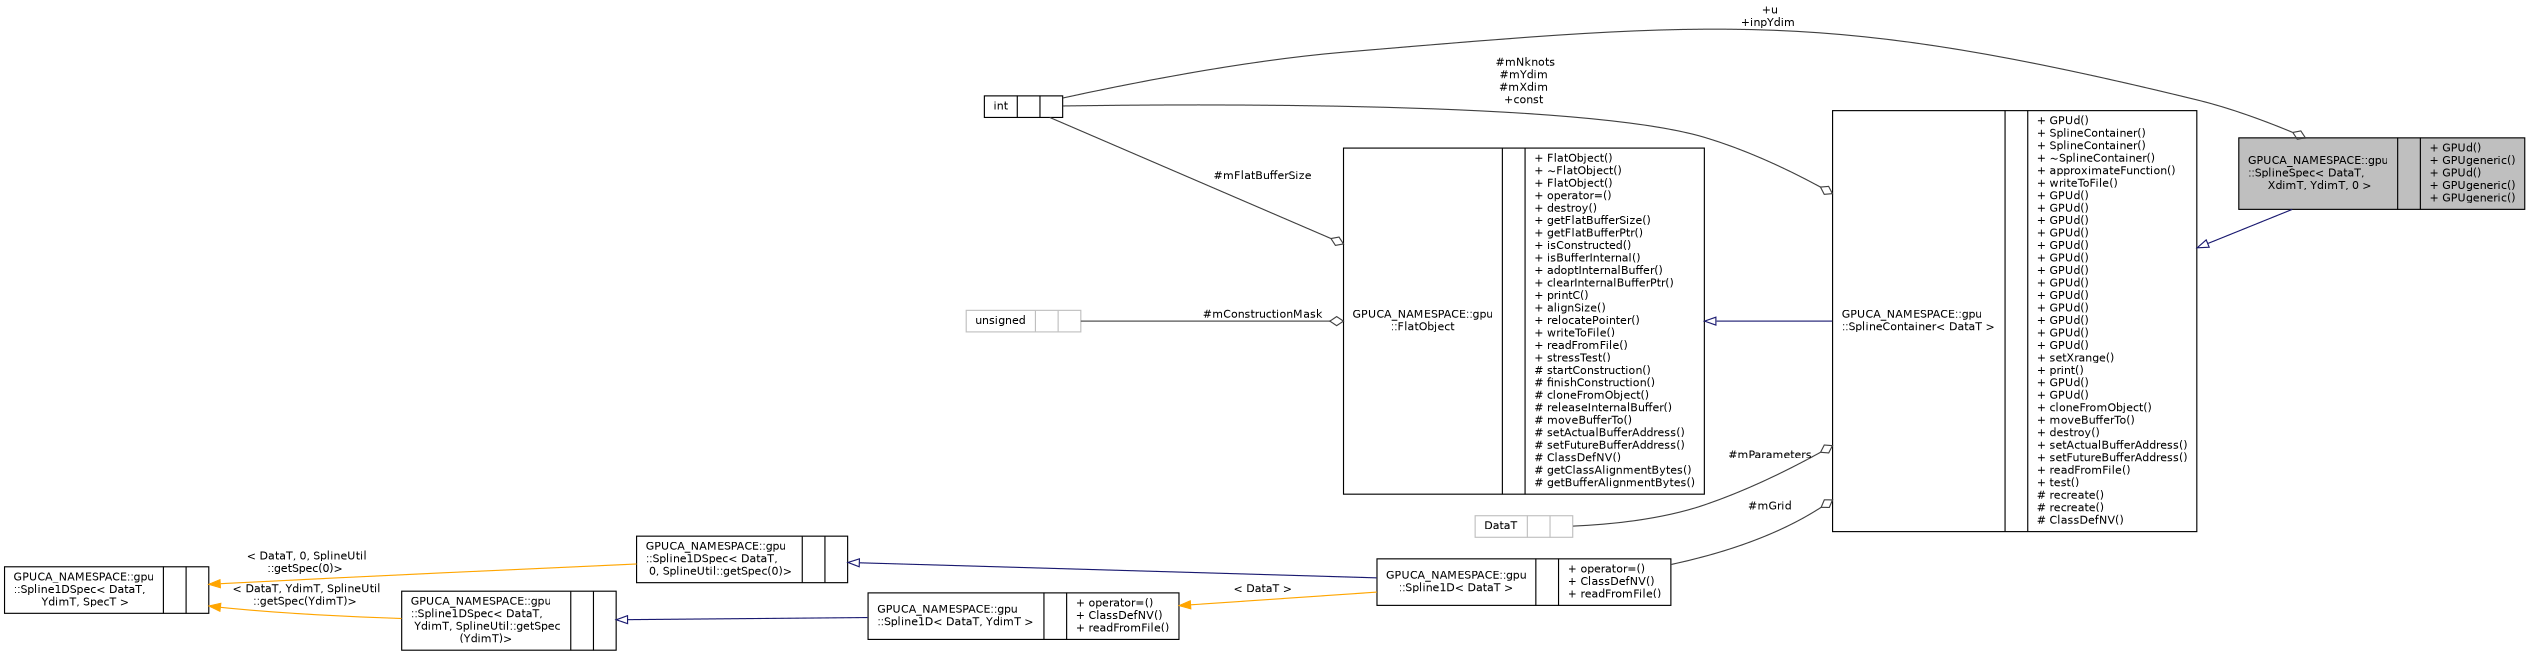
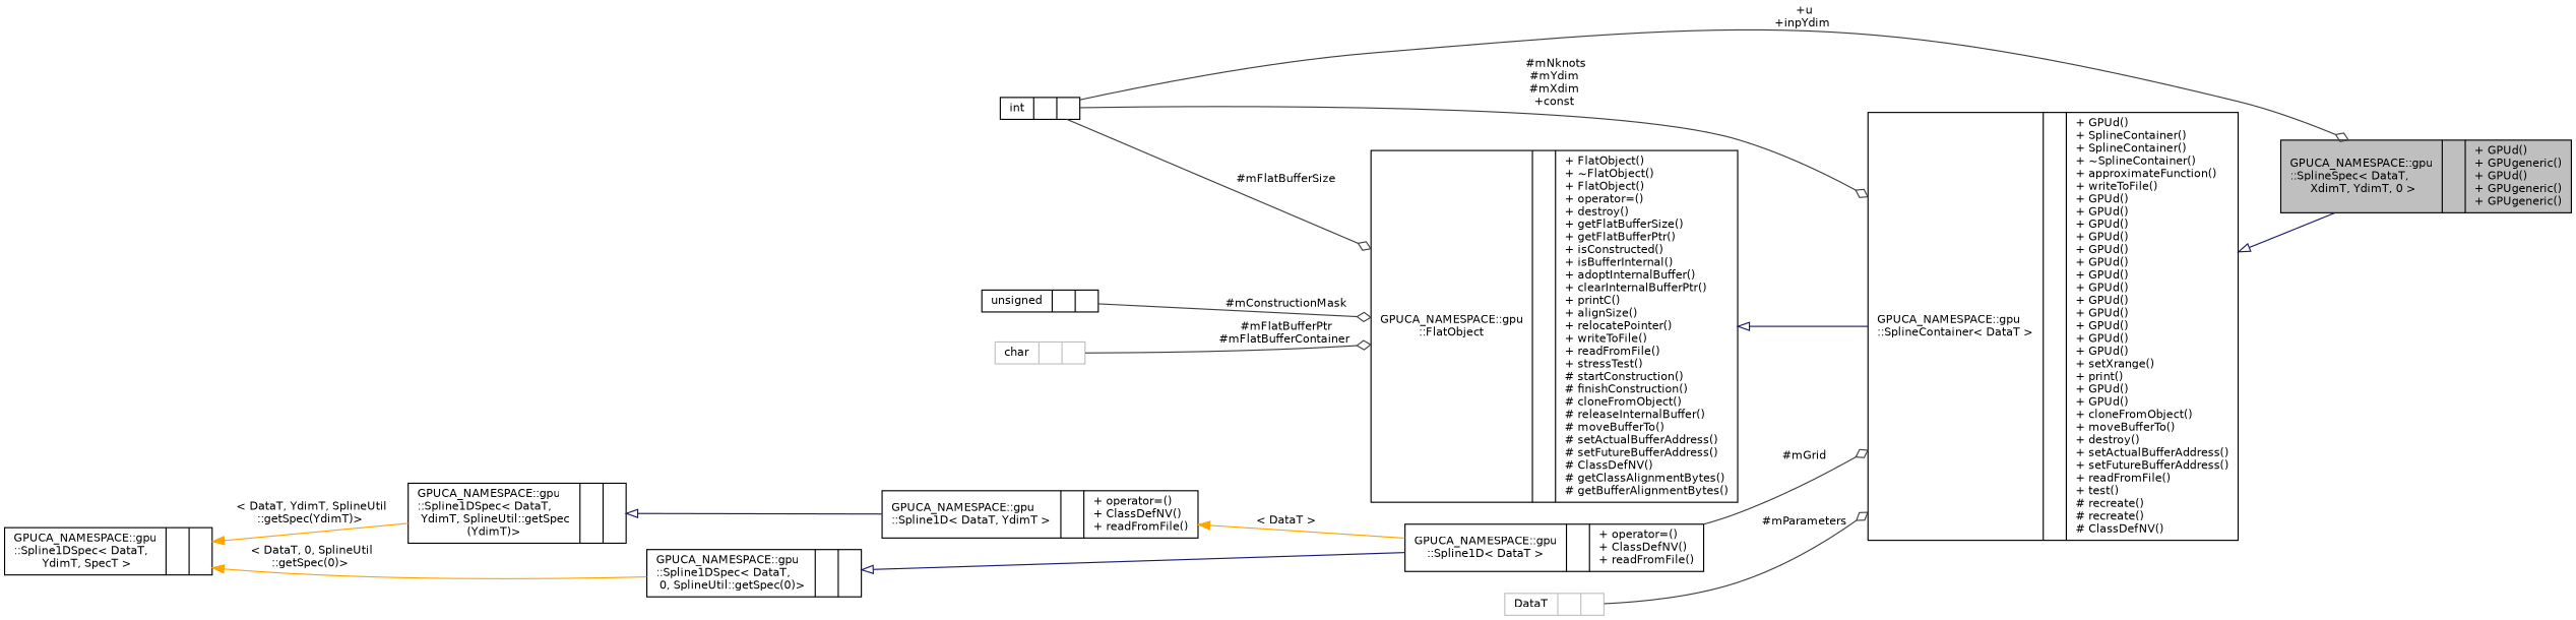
  digraph {
    rankdir=LR
    node [color=black fontname=Helvetica fontsize=10 shape=record]
    edge [color=grey25 fontname=Helvetica fontsize=10 labelfontname=Helvetica labelfontsize=10 style=solid]
    n1 [fillcolor=grey75 fontcolor=black height=0.2 label="{GPUCA_NAMESPACE::gpu\l::SplineSpec\< DataT,\l XdimT, YdimT, 0 \>\n||+ GPUd()\l+ GPUgeneric()\l+ GPUd()\l+ GPUgeneric()\l+ GPUgeneric()\l}" style=filled width=0.4]
    n2 [height=0.2 label="{GPUCA_NAMESPACE::gpu\l::SplineContainer\< DataT \>\n||+ GPUd()\l+ SplineContainer()\l+ SplineContainer()\l+ ~SplineContainer()\l+ approximateFunction()\l+ writeToFile()\l+ GPUd()\l+ GPUd()\l+ GPUd()\l+ GPUd()\l+ GPUd()\l+ GPUd()\l+ GPUd()\l+ GPUd()\l+ GPUd()\l+ GPUd()\l+ GPUd()\l+ GPUd()\l+ GPUd()\l+ setXrange()\l+ print()\l+ GPUd()\l+ GPUd()\l+ cloneFromObject()\l+ moveBufferTo()\l+ destroy()\l+ setActualBufferAddress()\l+ setFutureBufferAddress()\l+ readFromFile()\l+ test()\l# recreate()\l# recreate()\l# ClassDefNV()\l}" width=0.4]
    n3 [height=0.2 label="{GPUCA_NAMESPACE::gpu\l::FlatObject\n||+ FlatObject()\l+ ~FlatObject()\l+ FlatObject()\l+ operator=()\l+ destroy()\l+ getFlatBufferSize()\l+ getFlatBufferPtr()\l+ isConstructed()\l+ isBufferInternal()\l+ adoptInternalBuffer()\l+ clearInternalBufferPtr()\l+ printC()\l+ alignSize()\l+ relocatePointer()\l+ writeToFile()\l+ readFromFile()\l+ stressTest()\l# startConstruction()\l# finishConstruction()\l# cloneFromObject()\l# releaseInternalBuffer()\l# moveBufferTo()\l# setActualBufferAddress()\l# setFutureBufferAddress()\l# ClassDefNV()\l# getClassAlignmentBytes()\l# getBufferAlignmentBytes()\l}" width=0.4]
+   n4 [color=grey75 height=0.2 label="{char\n||}" width=0.4]
    n5 [height=0.2 label="{int\n||}" width=0.4]
-   n6 [color=grey75 height=0.2 label="{unsigned\n||}" width=0.4]
+   n6 [height=0.2 label="{unsigned\n||}" width=0.4]
    n7 [color=grey75 height=0.2 label="{DataT\n||}" width=0.4]
    n8 [height=0.2 label="{GPUCA_NAMESPACE::gpu\l::Spline1D\< DataT \>\n||+ operator=()\l+ ClassDefNV()\l+ readFromFile()\l}" width=0.4]
    n9 [height=0.2 label="{GPUCA_NAMESPACE::gpu\l::Spline1DSpec\< DataT,\l 0, SplineUtil::getSpec(0)\>\n||}" width=0.4]
    n10 [height=0.2 label="{GPUCA_NAMESPACE::gpu\l::Spline1DSpec\< DataT,\l YdimT, SpecT \>\n||}" width=0.4]
    n11 [height=0.2 label="{GPUCA_NAMESPACE::gpu\l::Spline1DSpec\< DataT,\l YdimT, SplineUtil::getSpec\l(YdimT)\>\n||}" width=0.4]
    n12 [height=0.2 label="{GPUCA_NAMESPACE::gpu\l::Spline1D\< DataT, YdimT \>\n||+ operator=()\l+ ClassDefNV()\l+ readFromFile()\l}" width=0.4]
    n2 -> n1 [arrowtail=onormal color=midnightblue dir=back]
    n3 -> n2 [arrowtail=onormal color=midnightblue dir=back]
+   n4 -> n3 [arrowhead=odiamond label=" #mFlatBufferPtr\n#mFlatBufferContainer"]
    n5 -> n1 [arrowhead=odiamond label=" +u\n+inpYdim"]
    n5 -> n2 [arrowhead=odiamond label=" #mNknots\n#mYdim\n#mXdim\n+const"]
    n5 -> n3 [arrowhead=odiamond label=" #mFlatBufferSize"]
    n6 -> n3 [arrowhead=odiamond label=" #mConstructionMask"]
    n7 -> n2 [arrowhead=odiamond label=" #mParameters"]
    n8 -> n2 [arrowhead=odiamond label=" #mGrid"]
    n9 -> n8 [arrowtail=onormal color=midnightblue dir=back]
    n10 -> n9 [color=orange dir=back label=" \< DataT, 0, SplineUtil\l::getSpec(0)\>"]
    n10 -> n11 [color=orange dir=back label=" \< DataT, YdimT, SplineUtil\l::getSpec(YdimT)\>"]
    n11 -> n12 [arrowtail=onormal color=midnightblue dir=back]
    n12 -> n8 [color=orange dir=back label=" \< DataT \>"]
  }
